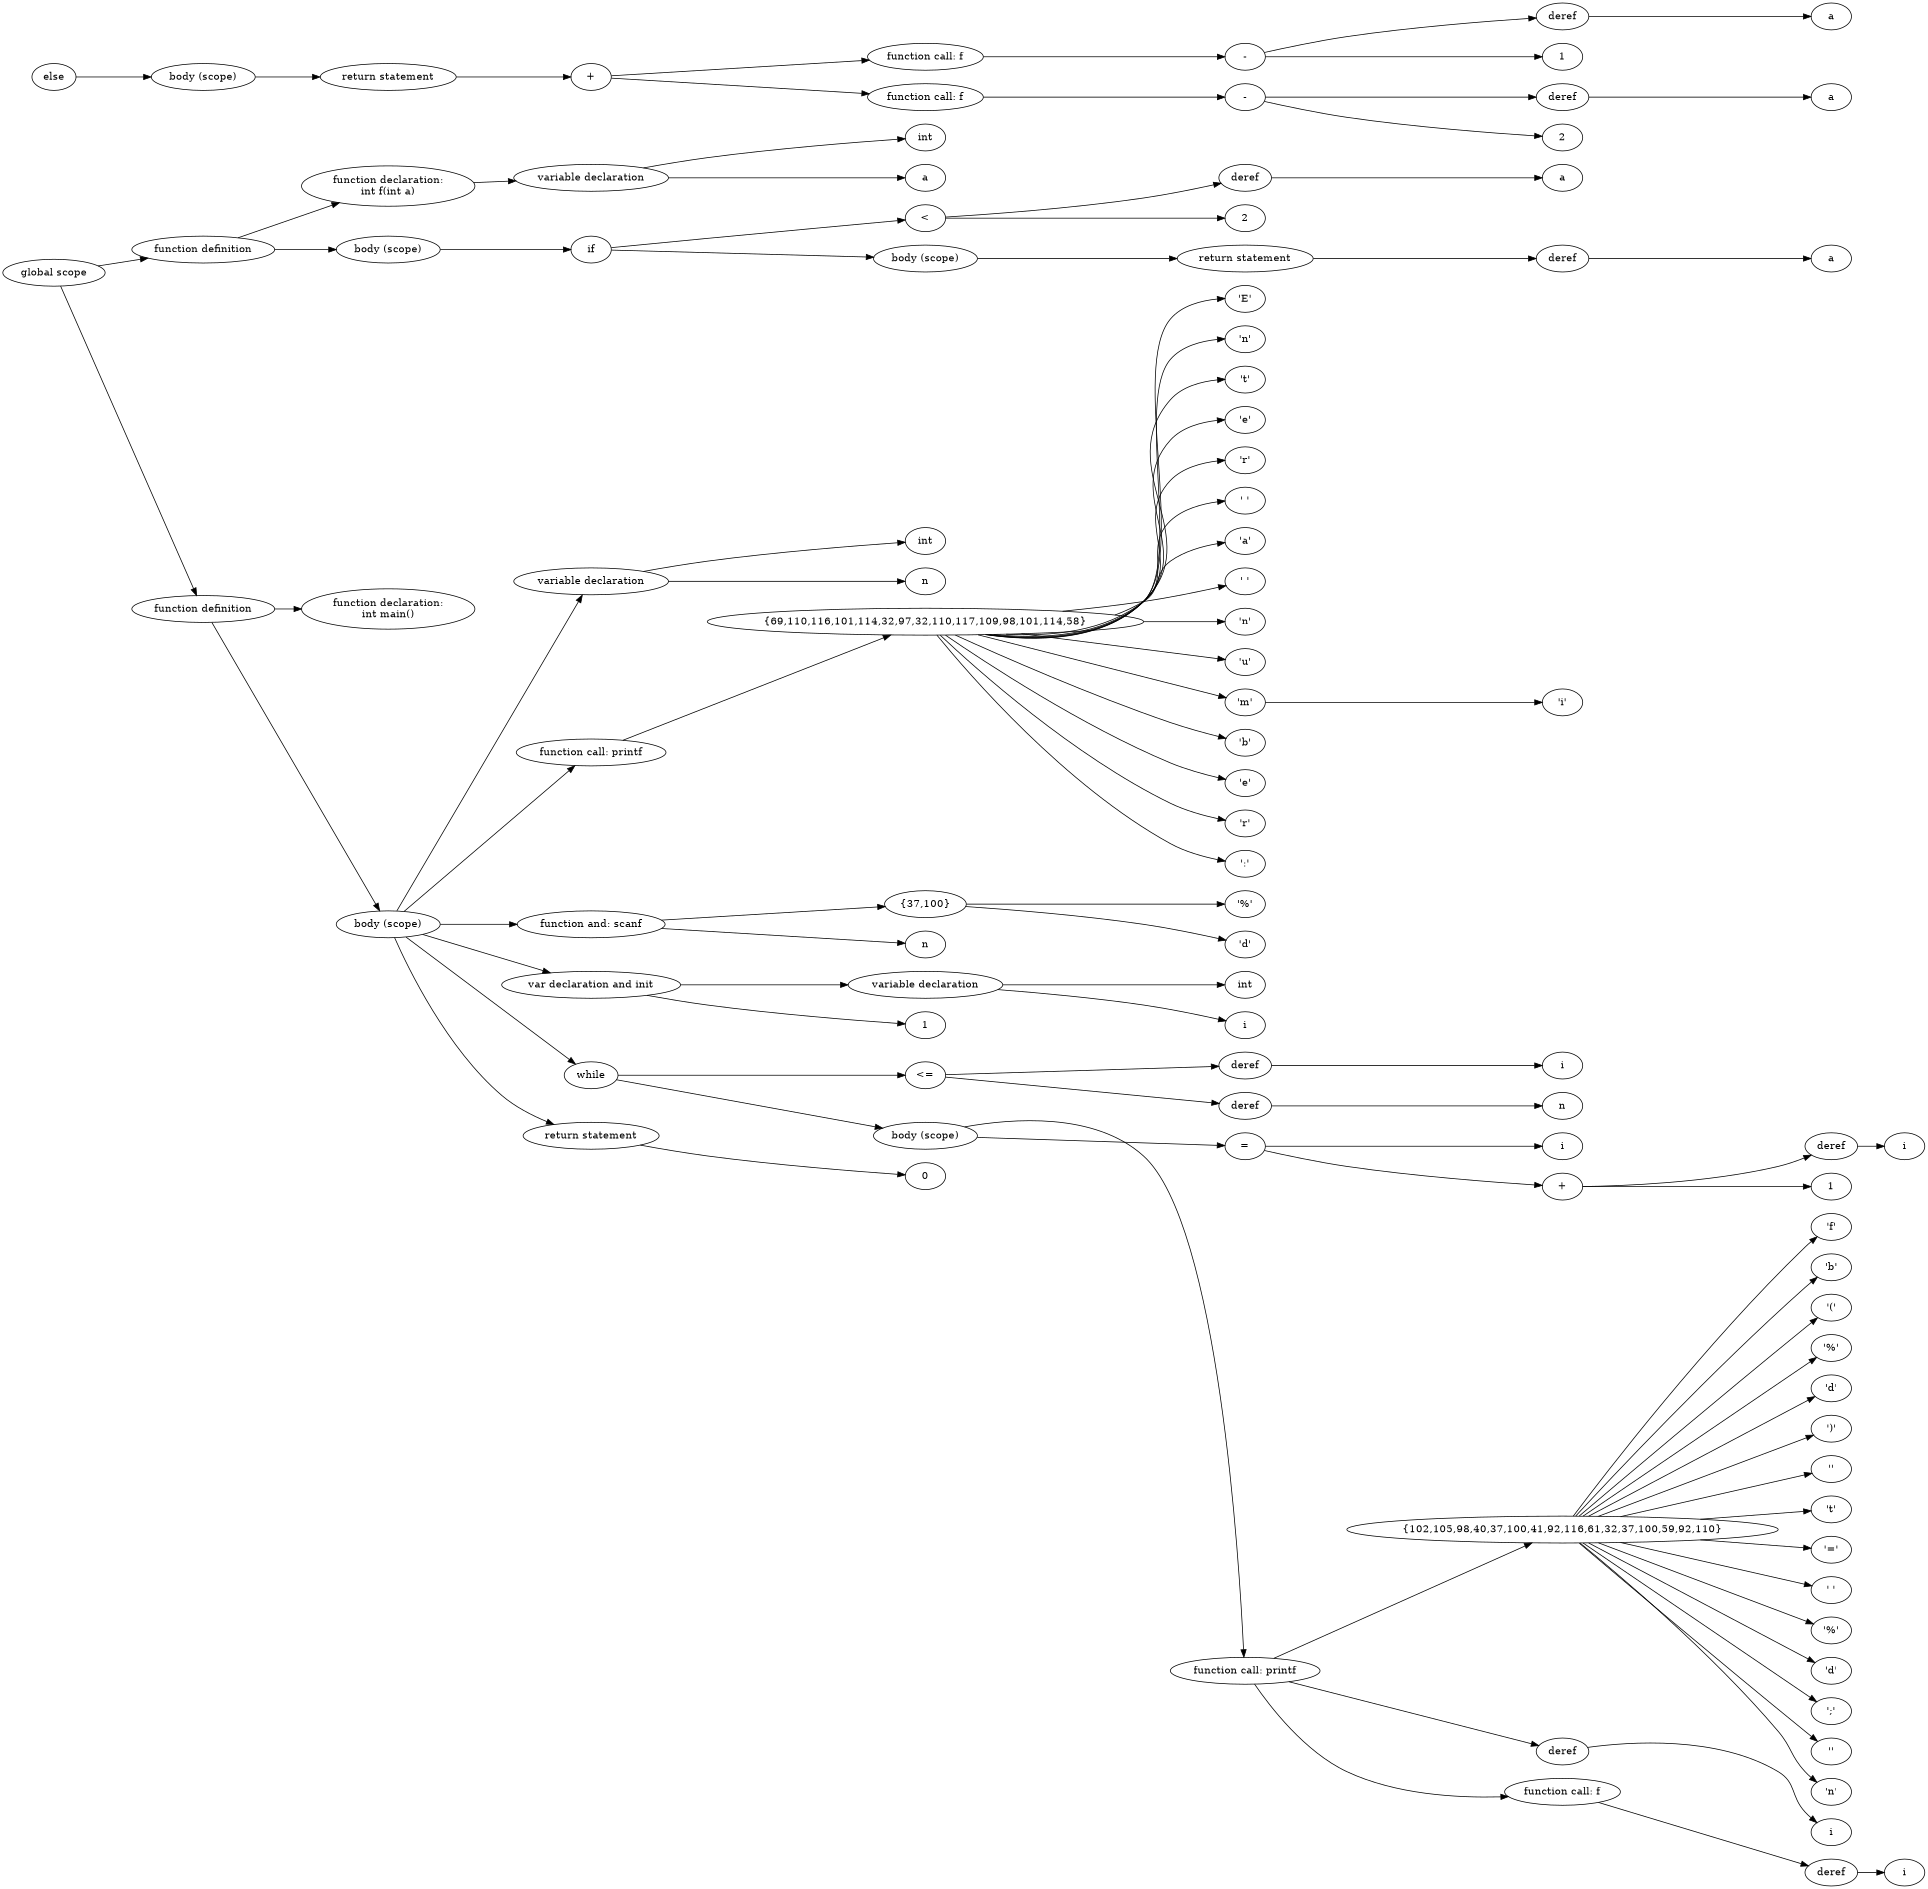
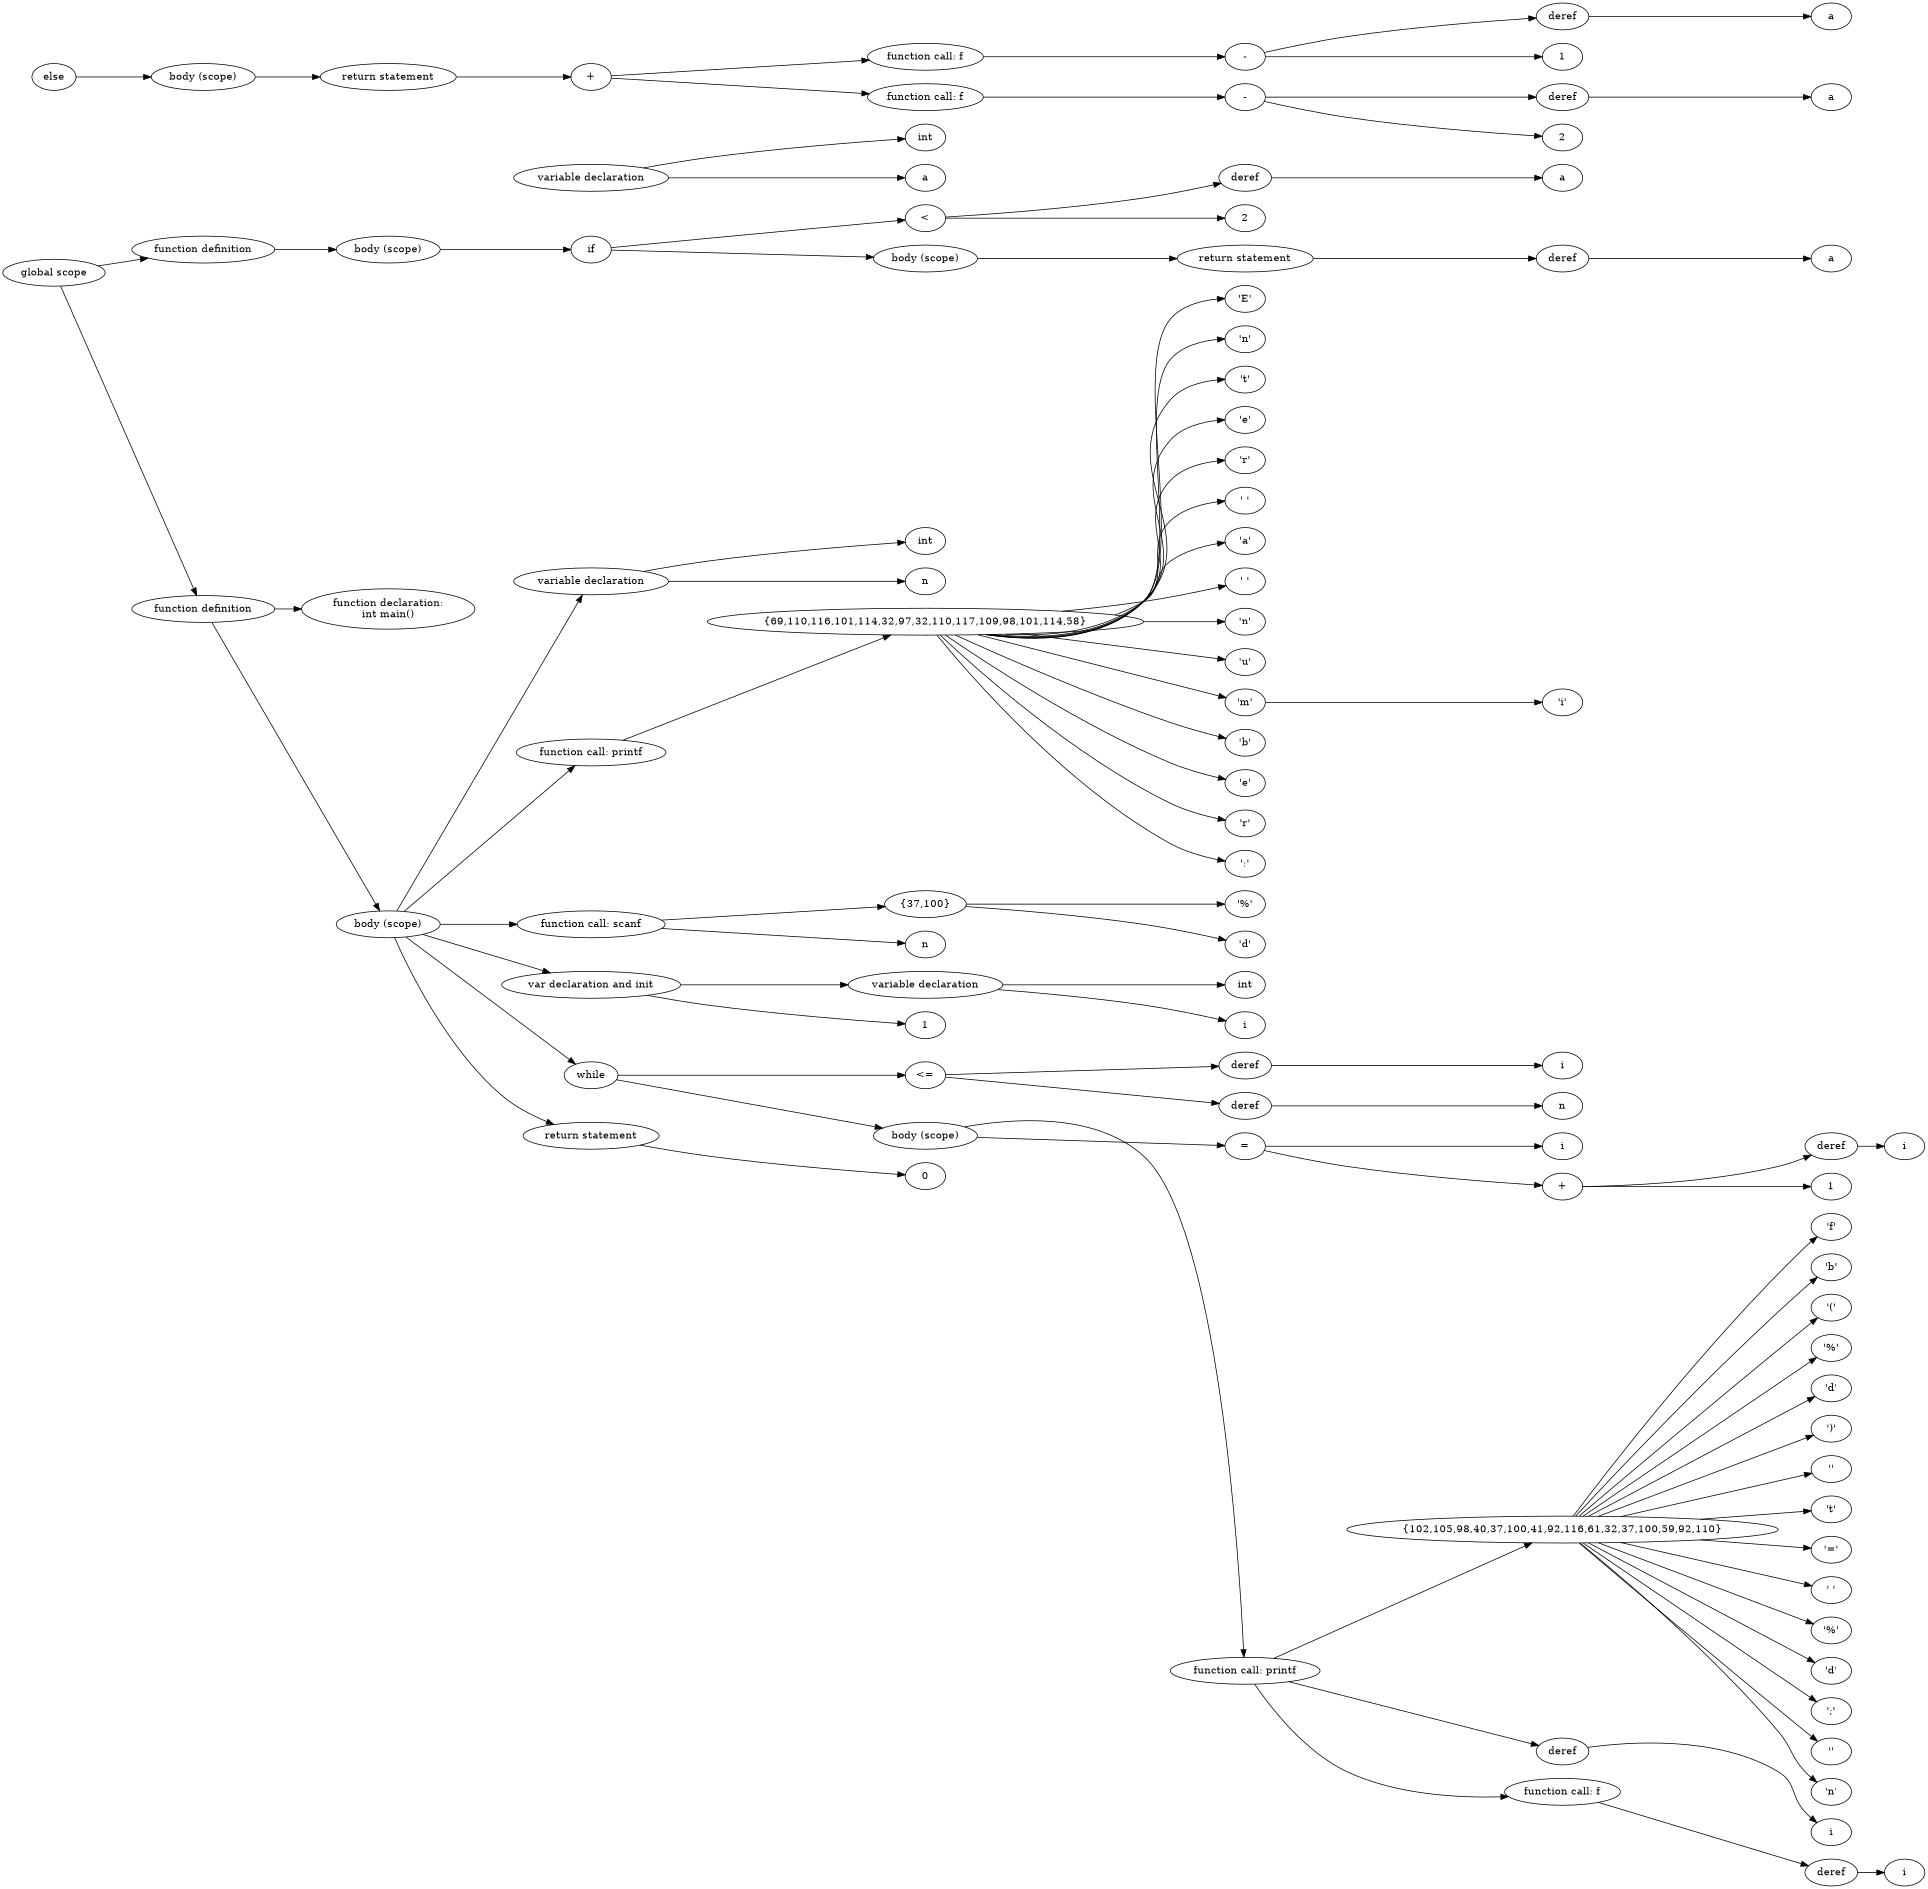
  digraph {
    rankdir=LR
    n1 [label=int]
    n2 [label="variable declaration"]
    n3 [label=a]
-   n4 [label="function declaration:\nint f(int a)"]
    n5 [label="function definition"]
    n6 [label="body (scope)"]
    n7 [label=if]
    n8 [label=a]
    n9 [label=deref]
    n10 [label="<"]
    n11 [label=2]
    n12 [label="body (scope)"]
    n13 [label="return statement"]
    n14 [label=else]
    n15 [label="body (scope)"]
    n16 [label=a]
    n17 [label=deref]
    n18 [label=a]
    n19 [label=deref]
    n20 [label="-"]
    n21 [label=1]
    n22 [label="function call: f"]
    n23 [label="+"]
    n24 [label="function call: f"]
    n25 [label="-"]
    n26 [label=a]
    n27 [label=deref]
    n28 [label=2]
    n29 [label="return statement"]
    n30 [label="global scope"]
    n31 [label="function definition"]
    n32 [label="function declaration:\nint main()"]
    n33 [label="body (scope)"]
    n34 [label="variable declaration"]
    n35 [label="function call: printf"]
-   n36 [label="function and: scanf"]
+   n36 [label="function call: scanf"]
    n37 [label="var declaration and init"]
    n38 [label=while]
    n39 [label="return statement"]
    n40 [label=int]
    n41 [label=n]
    n42 [label="{69,110,116,101,114,32,97,32,110,117,109,98,101,114,58}"]
    n43 [label="{37,100}"]
    n44 [label=n]
    n45 [label="variable declaration"]
    n46 [label=1]
    n47 [label="<="]
    n48 [label="body (scope)"]
    n49 [label=0]
    n50 [label="'E'"]
    n51 [label="'n'"]
    n52 [label="'t'"]
    n53 [label="'e'"]
    n54 [label="'r'"]
    n55 [label="' '"]
    n56 [label="'a'"]
    n57 [label="' '"]
    n58 [label="'n'"]
    n59 [label="'u'"]
    n60 [label="'m'"]
    n61 [label="'b'"]
    n62 [label="'e'"]
    n63 [label="'r'"]
    n64 [label="':'"]
    n65 [label="'i'"]
    n66 [label="'%'"]
    n67 [label="'d'"]
    n68 [label=int]
    n69 [label=i]
    n70 [label=i]
    n71 [label=deref]
    n72 [label=deref]
    n73 [label=n]
    n74 [label="="]
    n75 [label="function call: printf"]
    n76 [label=i]
    n77 [label="+"]
    n78 [label=deref]
    n79 [label=1]
    n80 [label=i]
    n81 [label="{102,105,98,40,37,100,41,92,116,61,32,37,100,59,92,110}"]
    n82 [label=deref]
    n83 [label="function call: f"]
    n84 [label="'f'"]
    n85 [label="'b'"]
    n86 [label="'('"]
    n87 [label="'%'"]
    n88 [label="'d'"]
    n89 [label="')'"]
    n90 [label="'\'"]
    n91 [label="'t'"]
    n92 [label="'='"]
    n93 [label="' '"]
    n94 [label="'%'"]
    n95 [label="'d'"]
    n96 [label="';'"]
    n97 [label="'\'"]
    n98 [label="'n'"]
    n99 [label=i]
    n100 [label=deref]
    n101 [label=i]
    n2 -> n1
    n2 -> n3
-   n4 -> n2
-   n5 -> n4
    n5 -> n6
    n6 -> n7
    n7 -> n10
    n7 -> n12
    n9 -> n8
    n10 -> n9
    n10 -> n11
    n12 -> n13
    n13 -> n17
    n14 -> n15
    n15 -> n29
    n17 -> n16
    n19 -> n18
    n20 -> n19
    n20 -> n21
    n22 -> n20
    n23 -> n22
    n23 -> n24
    n24 -> n25
    n25 -> n27
    n25 -> n28
    n27 -> n26
    n29 -> n23
    n30 -> n5
    n30 -> n31
    n31 -> n32
    n31 -> n33
    n33 -> n34
    n33 -> n35
    n33 -> n36
    n33 -> n37
    n33 -> n38
    n33 -> n39
    n34 -> n40
    n34 -> n41
    n35 -> n42
    n36 -> n43
    n36 -> n44
    n37 -> n45
    n37 -> n46
    n38 -> n47
    n38 -> n48
    n39 -> n49
    n42 -> n50
    n42 -> n51
    n42 -> n52
    n42 -> n53
    n42 -> n54
    n42 -> n55
    n42 -> n56
    n42 -> n57
    n42 -> n58
    n42 -> n59
    n42 -> n60
    n42 -> n61
    n42 -> n62
    n42 -> n63
    n42 -> n64
    n43 -> n66
    n43 -> n67
    n45 -> n68
    n45 -> n69
    n47 -> n71
    n47 -> n72
    n48 -> n74
    n48 -> n75
    n60 -> n65
    n71 -> n70
    n72 -> n73
    n74 -> n76
    n74 -> n77
    n75 -> n81
    n75 -> n82
    n75 -> n83
    n77 -> n78
    n77 -> n79
    n78 -> n80
    n81 -> n84
    n81 -> n85
    n81 -> n86
    n81 -> n87
    n81 -> n88
    n81 -> n89
    n81 -> n90
    n81 -> n91
    n81 -> n92
    n81 -> n93
    n81 -> n94
    n81 -> n95
    n81 -> n96
    n81 -> n97
    n81 -> n98
    n82 -> n99
    n83 -> n100
    n100 -> n101
  }
